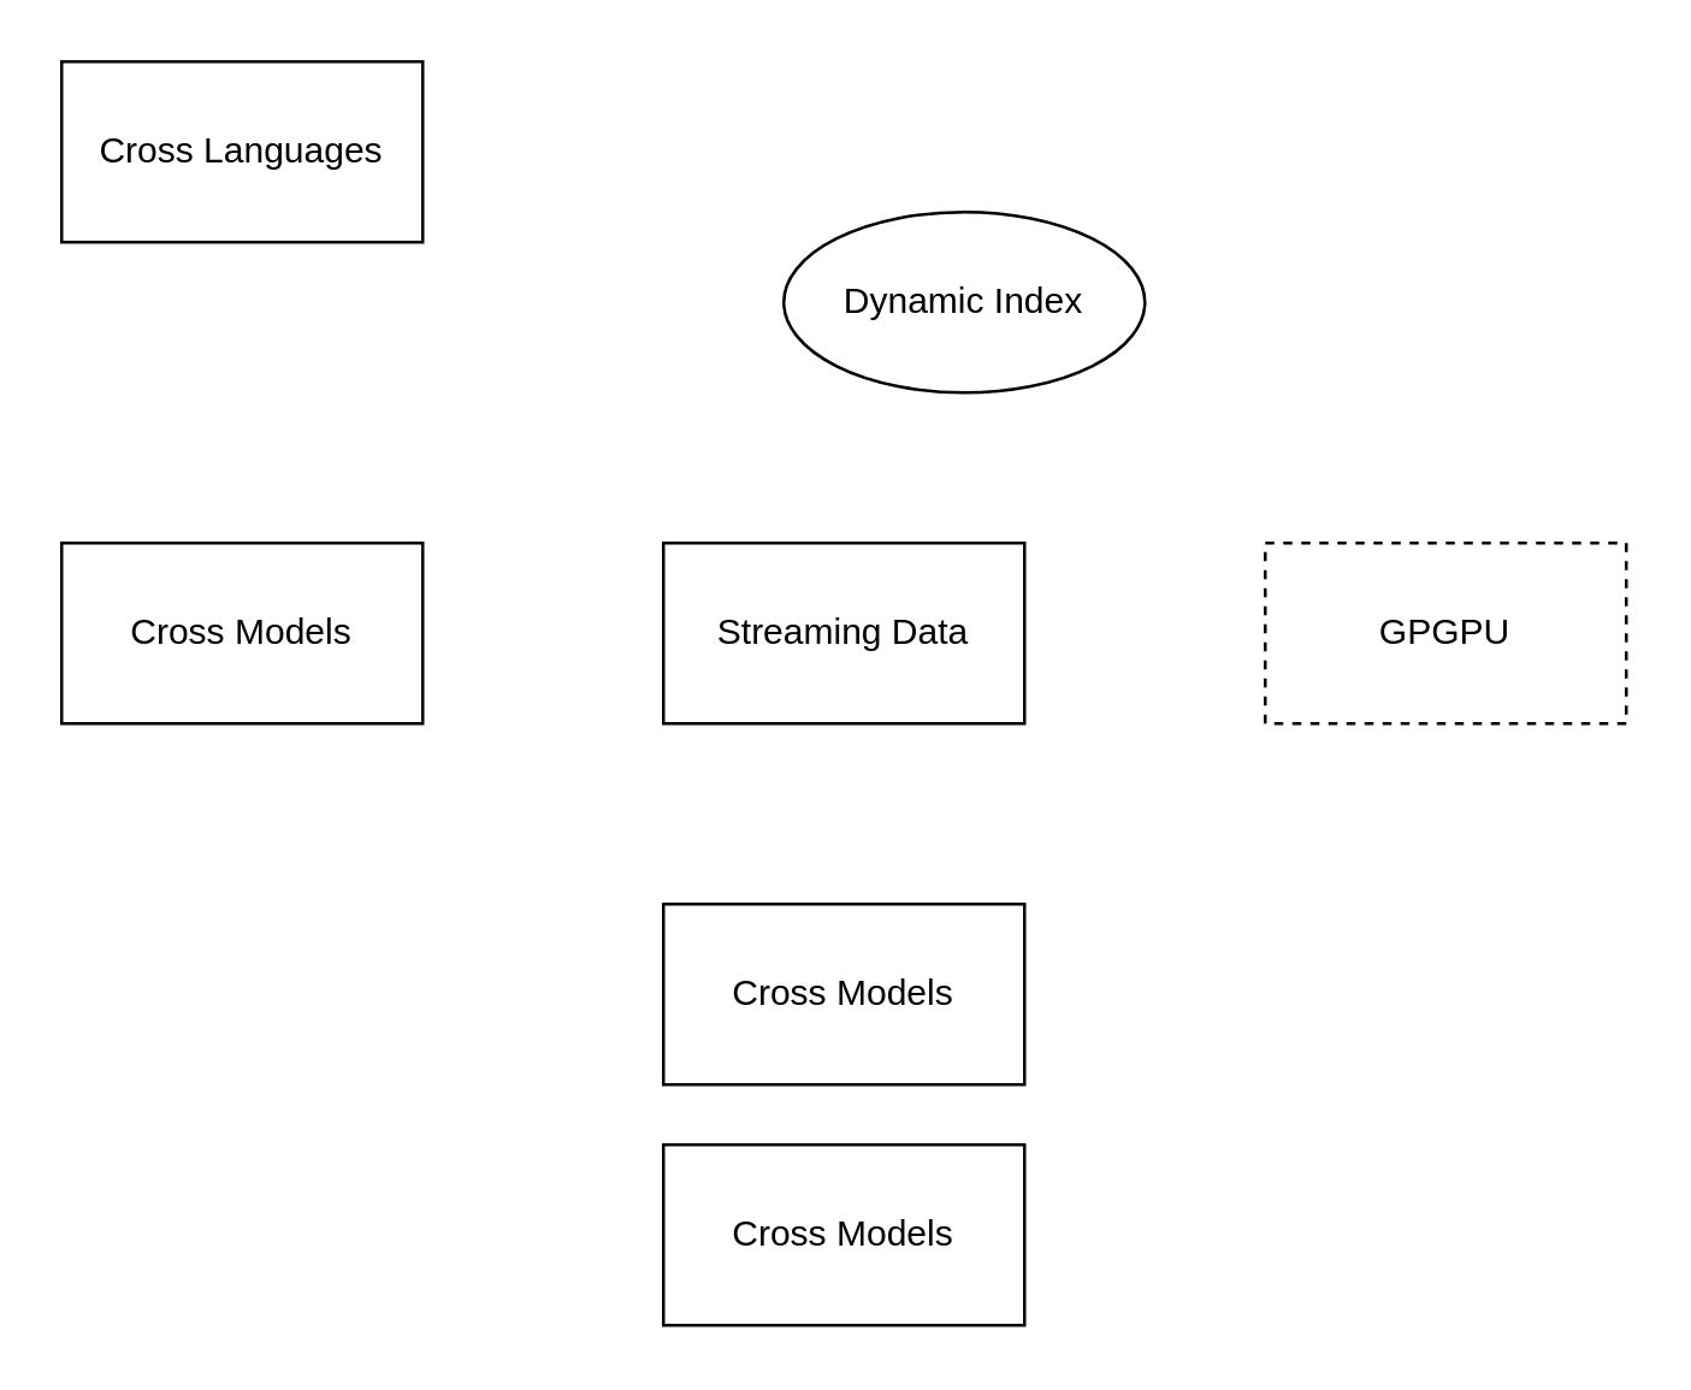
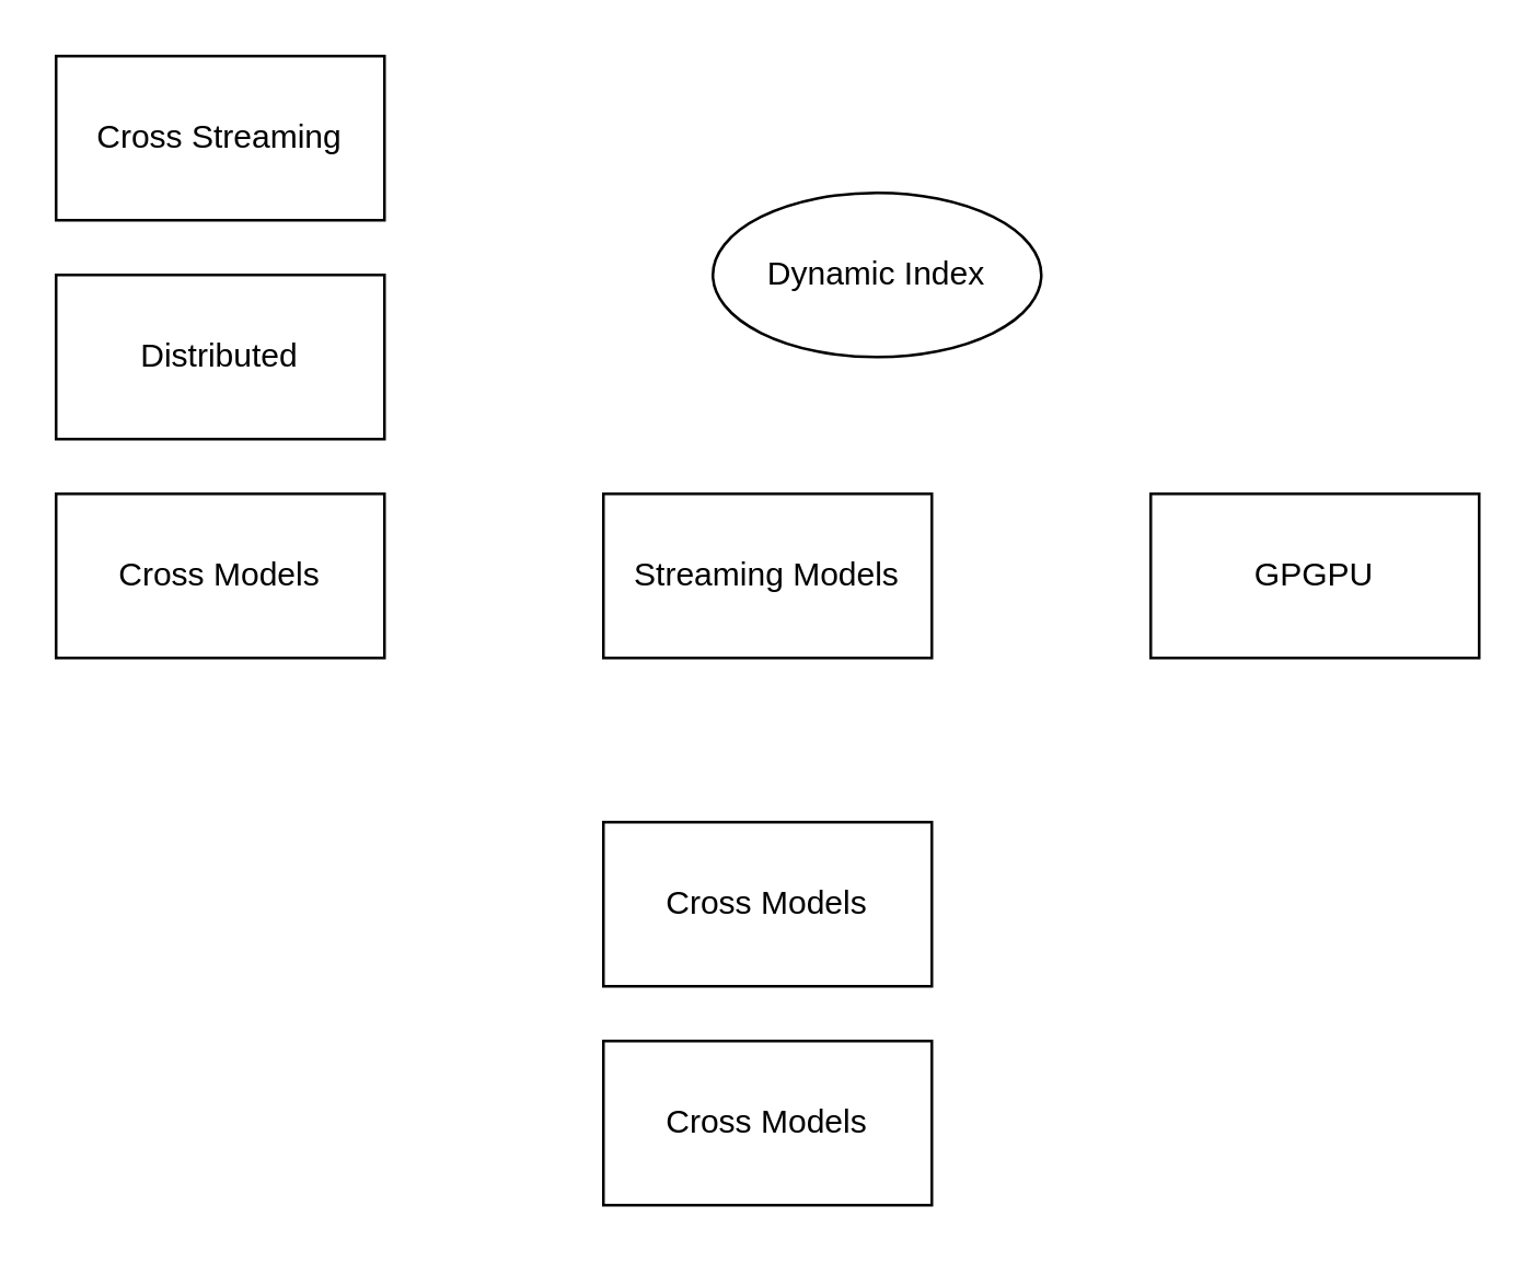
  <mxCell id="0" />
  <mxCell id="1" parent="0" />
- <mxCell id="2" value="Cross Languages" style="rounded=0;whiteSpace=wrap;html=1;" vertex="1" parent="1"><mxGeometry x="20" y="20" width="120" height="60" as="geometry" /></mxCell>
+ <mxCell id="2" value="Cross Streaming" style="rounded=0;whiteSpace=wrap;html=1;" vertex="1" parent="1"><mxGeometry x="20" y="20" width="120" height="60" as="geometry" /></mxCell>
+ <mxCell id="3" value="Distributed" style="rounded=0;whiteSpace=wrap;html=1;" vertex="1" parent="1"><mxGeometry x="20" y="100" width="120" height="60" as="geometry" /></mxCell>
  <mxCell id="4" value="Cross Models" style="rounded=0;whiteSpace=wrap;html=1;" vertex="1" parent="1"><mxGeometry x="20" y="180" width="120" height="60" as="geometry" /></mxCell>
- <mxCell id="5" value="Streaming Data" style="rounded=0;whiteSpace=wrap;html=1;" vertex="1" parent="1"><mxGeometry x="220" y="180" width="120" height="60" as="geometry" /></mxCell>
+ <mxCell id="5" value="Streaming Models" style="rounded=0;whiteSpace=wrap;html=1;" vertex="1" parent="1"><mxGeometry x="220" y="180" width="120" height="60" as="geometry" /></mxCell>
  <mxCell id="6" value="Dynamic Index" style="ellipse;whiteSpace=wrap;html=1;" vertex="1" parent="1"><mxGeometry x="260" y="70" width="120" height="60" as="geometry" /></mxCell>
- <mxCell id="7" value="GPGPU" style="rounded=0;whiteSpace=wrap;html=1;dashed=1;" vertex="1" parent="1"><mxGeometry x="420" y="180" width="120" height="60" as="geometry" /></mxCell>
+ <mxCell id="7" value="GPGPU" style="rounded=0;whiteSpace=wrap;html=1;" vertex="1" parent="1"><mxGeometry x="420" y="180" width="120" height="60" as="geometry" /></mxCell>
  <mxCell id="8" value="Cross Models" style="rounded=0;whiteSpace=wrap;html=1;" vertex="1" parent="1"><mxGeometry x="220" y="300" width="120" height="60" as="geometry" /></mxCell>
  <mxCell id="9" value="Cross Models" style="rounded=0;whiteSpace=wrap;html=1;" vertex="1" parent="1"><mxGeometry x="220" y="380" width="120" height="60" as="geometry" /></mxCell>
